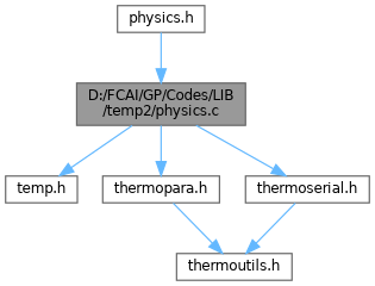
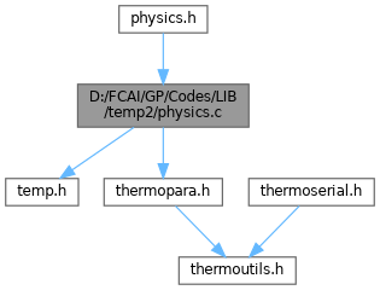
  digraph {
    node [color=grey40 fillcolor=white fontname=Helvetica fontsize=10 shape=box style=filled]
    edge [color=steelblue1 fontname=Helvetica fontsize=10 labelfontname=Helvetica labelfontsize=10 style=solid]
    n1 [color=gray40 fillcolor=grey60 fontcolor=black height=0.2 label="D:/FCAI/GP/Codes/LIB\l/temp2/physics.c" width=0.4]
    n2 [height=0.2 label="temp.h" width=0.4]
    n3 [height=0.2 label="thermopara.h" width=0.4]
    n4 [height=0.2 label="thermoserial.h" width=0.4]
    n5 [height=0.2 label="physics.h" width=0.4]
    n6 [height=0.2 label="thermoutils.h" width=0.4]
    n1 -> n2
    n1 -> n3
-   n1 -> n4
    n3 -> n6
    n4 -> n6
    n5 -> n1
  }
